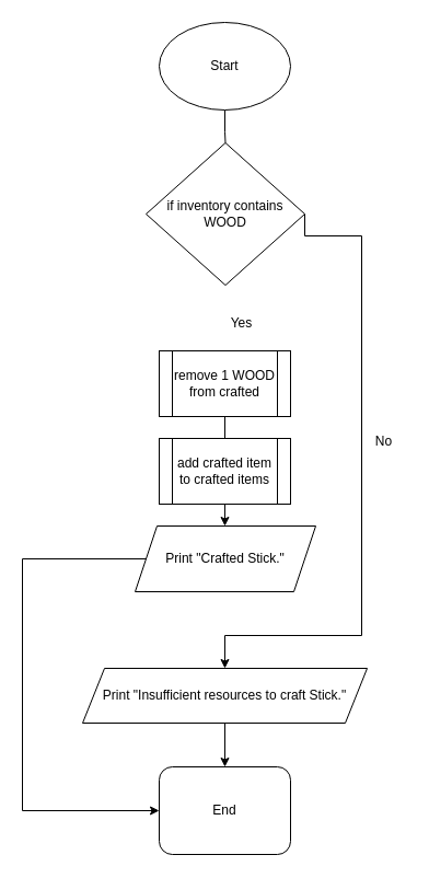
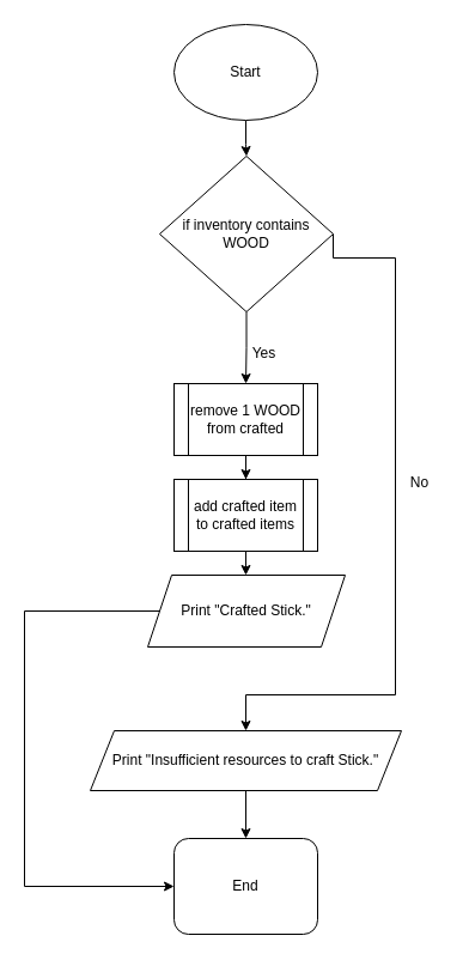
  <mxCell id="0" />
  <mxCell id="1" parent="0" />
+ <mxCell id="2" value="" style="edgeStyle=orthogonalEdgeStyle;rounded=0;orthogonalLoop=1;jettySize=auto;html=1;" edge="1" parent="1" source="4" target="8"><mxGeometry relative="1" as="geometry" /></mxCell>
  <mxCell id="3" style="edgeStyle=orthogonalEdgeStyle;rounded=0;orthogonalLoop=1;jettySize=auto;html=1;exitX=1;exitY=0.5;exitDx=0;exitDy=0;entryX=0.5;entryY=0;entryDx=0;entryDy=0;" edge="1" parent="1" source="4" target="14"><mxGeometry relative="1" as="geometry"><Array as="points"><mxPoint x="330" y="215" /><mxPoint x="330" y="580" /><mxPoint x="205" y="580" /></Array></mxGeometry></mxCell>
  <mxCell id="4" value="if inventory contains WOOD" style="rhombus;whiteSpace=wrap;html=1;" vertex="1" parent="1"><mxGeometry x="133" y="130" width="145" height="130" as="geometry" /></mxCell>
- <mxCell id="5" value="" style="edgeStyle=orthogonalEdgeStyle;rounded=0;orthogonalLoop=1;jettySize=auto;html=1;endArrow=none;" edge="1" parent="1" source="6" target="4"><mxGeometry relative="1" as="geometry" /></mxCell>
+ <mxCell id="5" value="" style="edgeStyle=orthogonalEdgeStyle;rounded=0;orthogonalLoop=1;jettySize=auto;html=1;" edge="1" parent="1" source="6" target="4"><mxGeometry relative="1" as="geometry" /></mxCell>
  <mxCell id="6" value="Start" style="ellipse;whiteSpace=wrap;html=1;" vertex="1" parent="1"><mxGeometry x="145" y="20" width="120" height="80" as="geometry" /></mxCell>
- <mxCell id="7" value="" style="edgeStyle=orthogonalEdgeStyle;rounded=0;orthogonalLoop=1;jettySize=auto;html=1;entryX=0.5;entryY=0;entryDx=0;entryDy=0;endArrow=none;" edge="1" parent="1" source="8" target="10"><mxGeometry relative="1" as="geometry" /></mxCell>
+ <mxCell id="7" value="" style="edgeStyle=orthogonalEdgeStyle;rounded=0;orthogonalLoop=1;jettySize=auto;html=1;entryX=0.5;entryY=0;entryDx=0;entryDy=0;" edge="1" parent="1" source="8" target="10"><mxGeometry relative="1" as="geometry" /></mxCell>
  <mxCell id="8" value="remove 1 WOOD from crafted" style="shape=process;whiteSpace=wrap;html=1;backgroundOutline=1;" vertex="1" parent="1"><mxGeometry x="145" y="320" width="120" height="60" as="geometry" /></mxCell>
  <mxCell id="9" value="" style="edgeStyle=orthogonalEdgeStyle;rounded=0;orthogonalLoop=1;jettySize=auto;html=1;" edge="1" parent="1" source="10" target="12"><mxGeometry relative="1" as="geometry" /></mxCell>
  <mxCell id="10" value="add crafted item to crafted items" style="shape=process;whiteSpace=wrap;html=1;backgroundOutline=1;" vertex="1" parent="1"><mxGeometry x="145" y="400" width="120" height="60" as="geometry" /></mxCell>
  <mxCell id="11" style="edgeStyle=orthogonalEdgeStyle;rounded=0;orthogonalLoop=1;jettySize=auto;html=1;exitX=0;exitY=0.5;exitDx=0;exitDy=0;entryX=0;entryY=0.5;entryDx=0;entryDy=0;" edge="1" parent="1" source="12" target="17"><mxGeometry relative="1" as="geometry"><Array as="points"><mxPoint x="20" y="510" /><mxPoint x="20" y="740" /></Array></mxGeometry></mxCell>
  <mxCell id="12" value="Print &quot;Crafted Stick.&quot;" style="shape=parallelogram;perimeter=parallelogramPerimeter;whiteSpace=wrap;html=1;fixedSize=1;" vertex="1" parent="1"><mxGeometry x="123" y="480" width="165" height="60" as="geometry" /></mxCell>
  <mxCell id="13" value="" style="edgeStyle=orthogonalEdgeStyle;rounded=0;orthogonalLoop=1;jettySize=auto;html=1;" edge="1" parent="1" source="14" target="17"><mxGeometry relative="1" as="geometry" /></mxCell>
  <mxCell id="14" value="Print &quot;Insufficient resources to craft Stick.&quot;" style="shape=parallelogram;perimeter=parallelogramPerimeter;whiteSpace=wrap;html=1;fixedSize=1;" vertex="1" parent="1"><mxGeometry x="75" y="610" width="260" height="50" as="geometry" /></mxCell>
  <mxCell id="15" value="No" style="text;html=1;align=center;verticalAlign=middle;resizable=0;points=[];autosize=1;strokeColor=none;fillColor=none;" vertex="1" parent="1"><mxGeometry x="330" y="388" width="40" height="30" as="geometry" /></mxCell>
  <mxCell id="16" value="Yes" style="text;html=1;align=center;verticalAlign=middle;resizable=0;points=[];autosize=1;strokeColor=none;fillColor=none;" vertex="1" parent="1"><mxGeometry x="200" y="280" width="40" height="30" as="geometry" /></mxCell>
  <mxCell id="17" value="End" style="whiteSpace=wrap;html=1;rounded=1;" vertex="1" parent="1"><mxGeometry x="145" y="700" width="120" height="80" as="geometry" /></mxCell>
